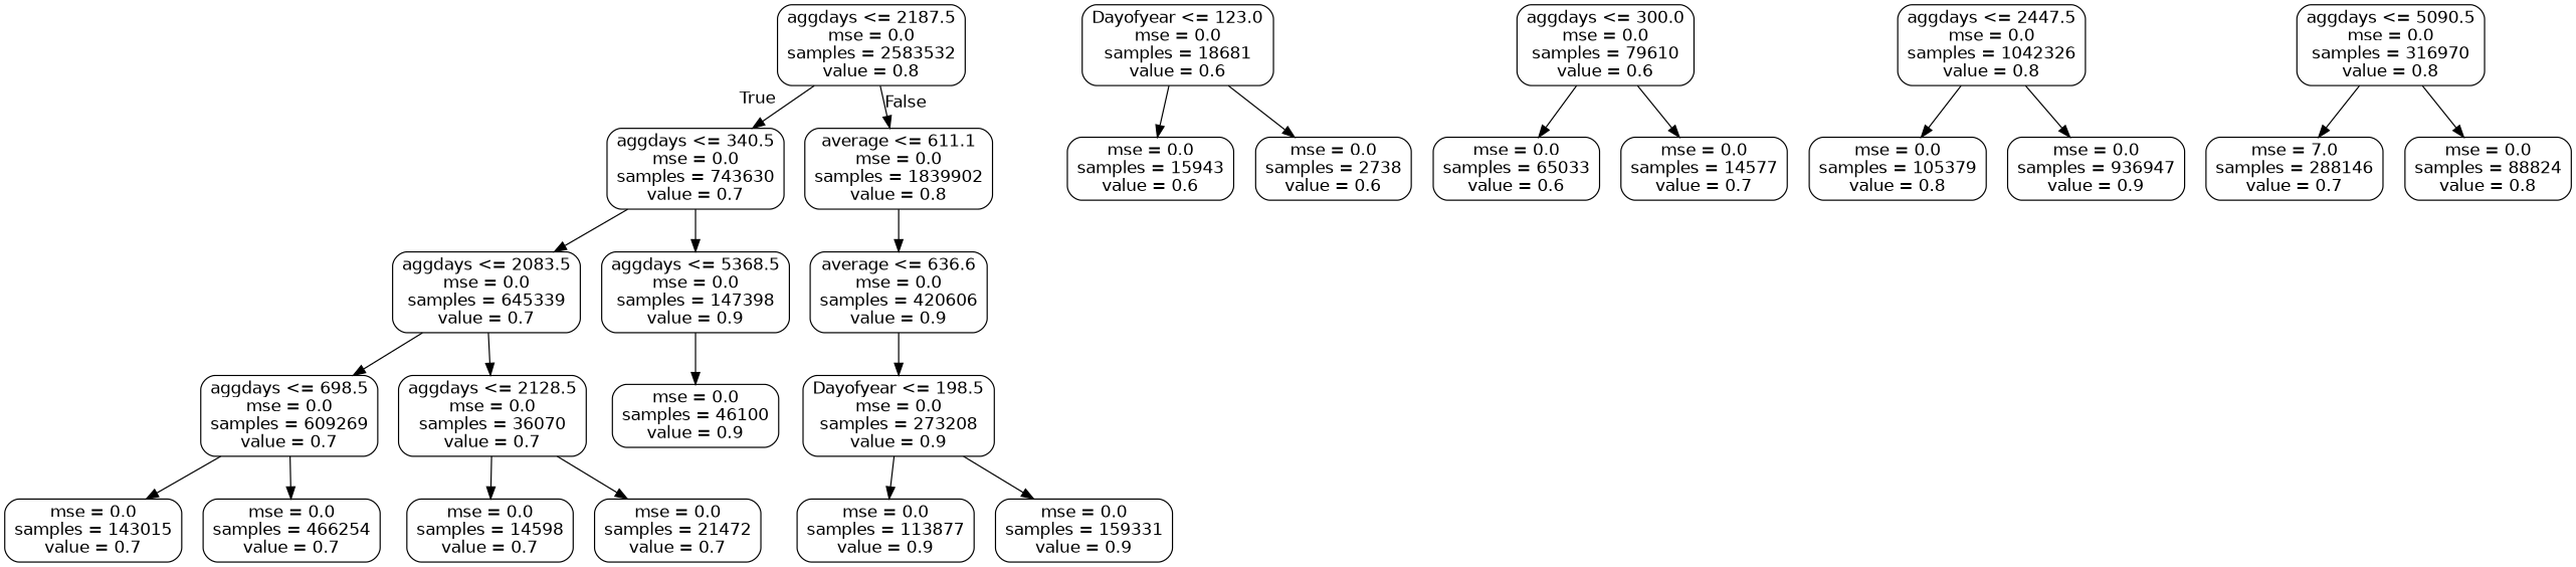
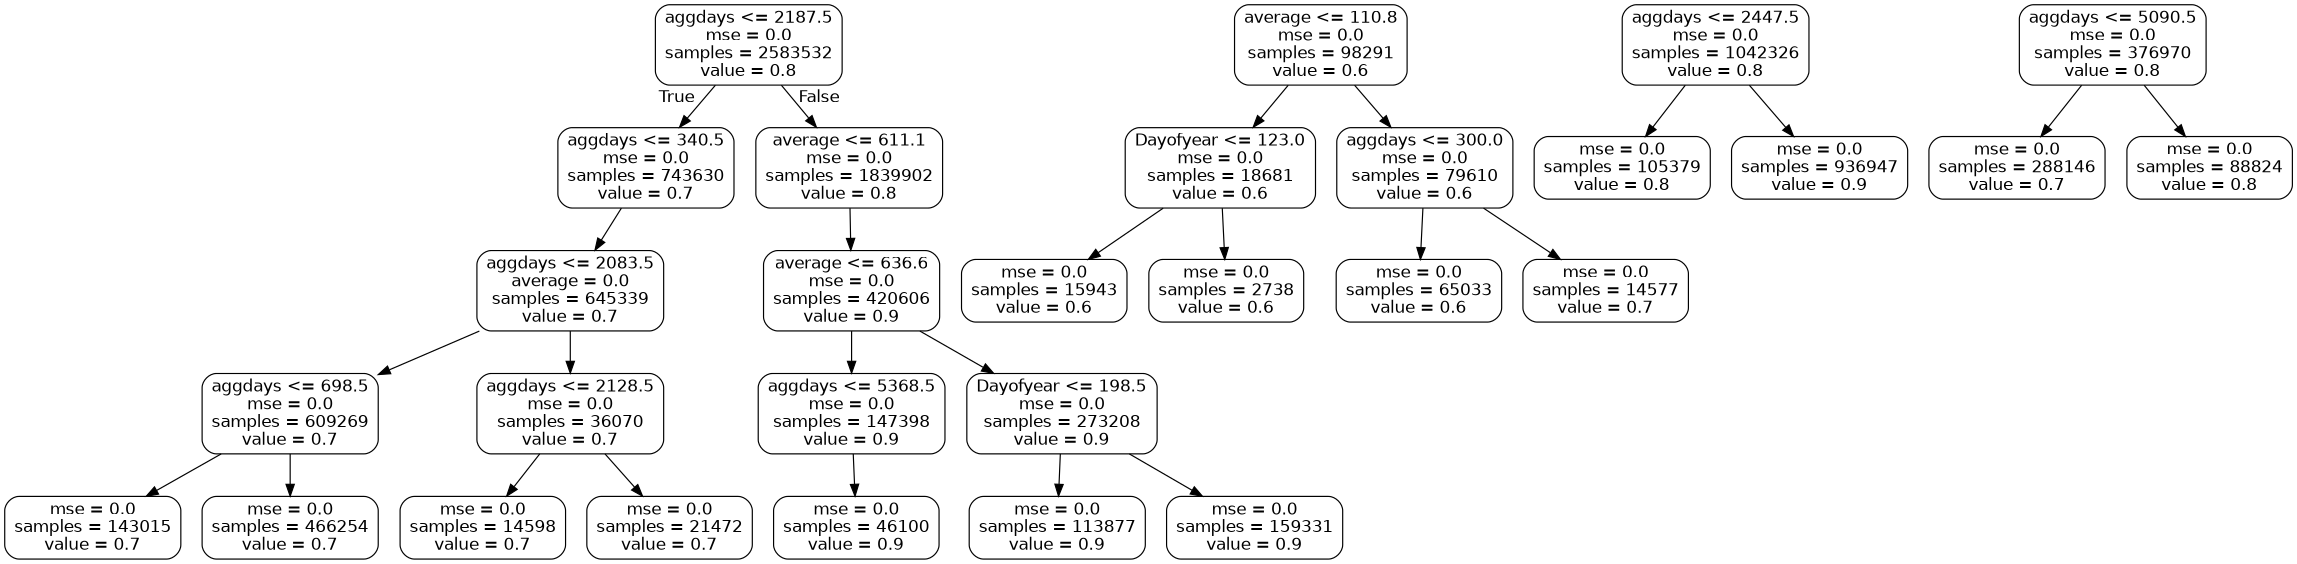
  digraph {
    node [color=black fontname=helvetica shape=box style=rounded]
    edge [fontname=helvetica]
    n1 [label="aggdays <= 2187.5\nmse = 0.0\nsamples = 2583532\nvalue = 0.8"]
    n2 [label="aggdays <= 340.5\nmse = 0.0\nsamples = 743630\nvalue = 0.7"]
    n3 [label="average <= 611.1\nmse = 0.0\nsamples = 1839902\nvalue = 0.8"]
-   n4 [label="aggdays <= 2083.5\nmse = 0.0\nsamples = 645339\nvalue = 0.7"]
+   n4 [label="aggdays <= 2083.5\naverage = 0.0\nsamples = 645339\nvalue = 0.7"]
    n5 [label="average <= 636.6\nmse = 0.0\nsamples = 420606\nvalue = 0.9"]
+   n6 [label="average <= 110.8\nmse = 0.0\nsamples = 98291\nvalue = 0.6"]
    n7 [label="Dayofyear <= 123.0\nmse = 0.0\nsamples = 18681\nvalue = 0.6"]
    n8 [label="aggdays <= 300.0\nmse = 0.0\nsamples = 79610\nvalue = 0.6"]
    n9 [label="aggdays <= 698.5\nmse = 0.0\nsamples = 609269\nvalue = 0.7"]
    n10 [label="aggdays <= 2128.5\nmse = 0.0\nsamples = 36070\nvalue = 0.7"]
    n11 [label="mse = 0.0\nsamples = 15943\nvalue = 0.6"]
    n12 [label="mse = 0.0\nsamples = 2738\nvalue = 0.6"]
    n13 [label="mse = 0.0\nsamples = 65033\nvalue = 0.6"]
    n14 [label="mse = 0.0\nsamples = 14577\nvalue = 0.7"]
    n15 [label="mse = 0.0\nsamples = 143015\nvalue = 0.7"]
    n16 [label="mse = 0.0\nsamples = 466254\nvalue = 0.7"]
    n17 [label="mse = 0.0\nsamples = 14598\nvalue = 0.7"]
    n18 [label="mse = 0.0\nsamples = 21472\nvalue = 0.7"]
    n19 [label="aggdays <= 5368.5\nmse = 0.0\nsamples = 147398\nvalue = 0.9"]
    n20 [label="Dayofyear <= 198.5\nmse = 0.0\nsamples = 273208\nvalue = 0.9"]
    n21 [label="aggdays <= 2447.5\nmse = 0.0\nsamples = 1042326\nvalue = 0.8"]
    n22 [label="mse = 0.0\nsamples = 105379\nvalue = 0.8"]
    n23 [label="mse = 0.0\nsamples = 936947\nvalue = 0.9"]
-   n24 [label="aggdays <= 5090.5\nmse = 0.0\nsamples = 316970\nvalue = 0.8"]
-   n25 [label="mse = 7.0\nsamples = 288146\nvalue = 0.7"]
+   n24 [label="aggdays <= 5090.5\nmse = 0.0\nsamples = 376970\nvalue = 0.8"]
+   n25 [label="mse = 0.0\nsamples = 288146\nvalue = 0.7"]
    n26 [label="mse = 0.0\nsamples = 88824\nvalue = 0.8"]
    n27 [label="mse = 0.0\nsamples = 46100\nvalue = 0.9"]
    n28 [label="mse = 0.0\nsamples = 113877\nvalue = 0.9"]
    n29 [label="mse = 0.0\nsamples = 159331\nvalue = 0.9"]
    n1 -> n2 [headlabel=True labelangle=45 labeldistance=2.5]
    n1 -> n3 [headlabel=False labelangle=-45 labeldistance=2.5]
    n2 -> n4
    n3 -> n5
    n4 -> n9
    n4 -> n10
-   n2 -> n19
+   n5 -> n19
    n5 -> n20
+   n6 -> n7
+   n6 -> n8
    n7 -> n11
    n7 -> n12
    n8 -> n13
    n8 -> n14
    n9 -> n15
    n9 -> n16
    n10 -> n17
    n10 -> n18
    n19 -> n27
    n20 -> n28
    n20 -> n29
    n21 -> n22
    n21 -> n23
    n24 -> n25
    n24 -> n26
  }
